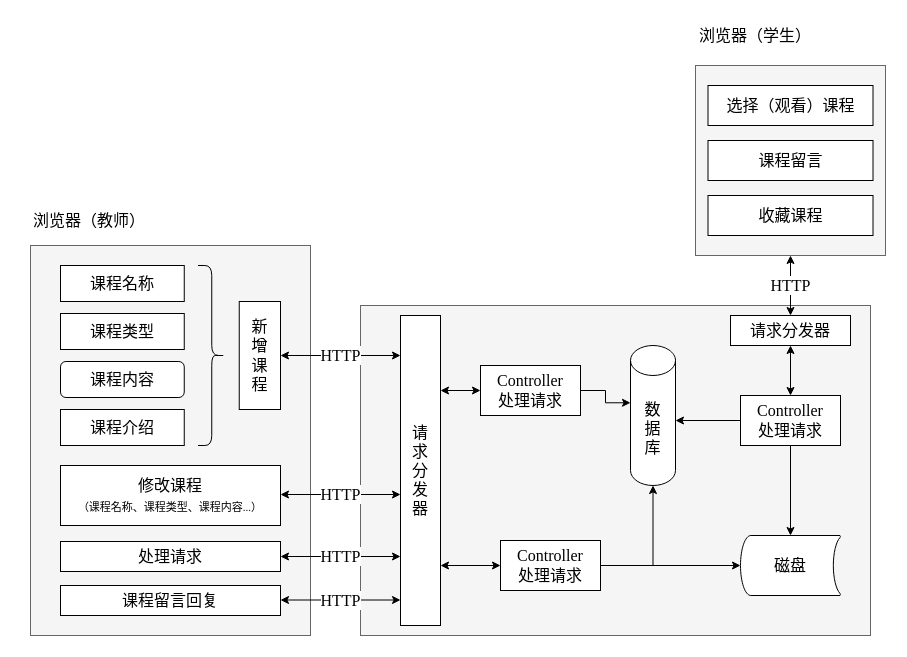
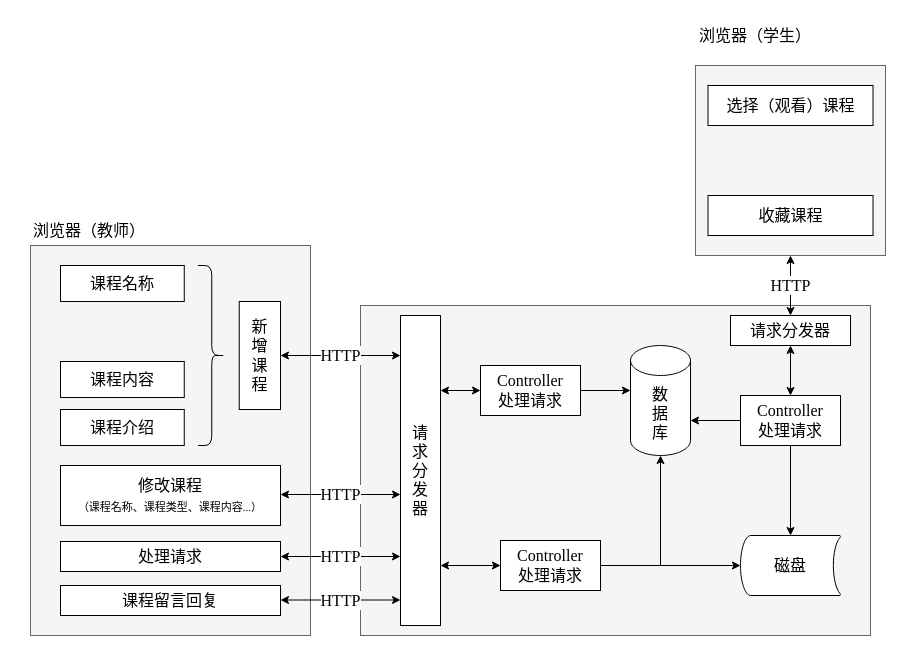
  <mxCell id="0" />
  <mxCell id="1" parent="0" />
  <mxCell id="2" value="" style="rounded=0;whiteSpace=wrap;html=1;fillColor=#f5f5f5;fontColor=#333333;strokeColor=#666666;fontFamily=宋体;fontSize=16;" vertex="1" parent="1"><mxGeometry x="30" y="245" width="280" height="390" as="geometry" /></mxCell>
- <mxCell id="3" value="浏览器（教师）" style="text;html=1;strokeColor=none;fillColor=none;align=center;verticalAlign=middle;whiteSpace=wrap;rounded=0;fontFamily=宋体;fontSize=16;" vertex="1" parent="1"><mxGeometry x="20" y="205" width="137.5" height="30" as="geometry" /></mxCell>
+ <mxCell id="3" value="浏览器（教师）" style="text;html=1;strokeColor=none;fillColor=none;align=center;verticalAlign=middle;whiteSpace=wrap;rounded=0;fontFamily=宋体;fontSize=16;" vertex="1" parent="1"><mxGeometry x="20" y="215" width="137.5" height="30" as="geometry" /></mxCell>
  <mxCell id="4" value="" style="group;fontSize=16;fontFamily=宋体;" vertex="1" connectable="0" parent="1"><mxGeometry x="60" y="265" width="220" height="180" as="geometry" /></mxCell>
  <mxCell id="5" value="课程名称" style="rounded=0;whiteSpace=wrap;html=1;fontFamily=宋体;fontSize=16;" vertex="1" parent="4"><mxGeometry width="123.75" height="36" as="geometry" /></mxCell>
- <mxCell id="6" value="课程类型" style="rounded=0;whiteSpace=wrap;html=1;fontFamily=宋体;fontSize=16;" vertex="1" parent="4"><mxGeometry y="48" width="123.75" height="36" as="geometry" /></mxCell>
- <mxCell id="7" value="课程内容" style="whiteSpace=wrap;html=1;fontFamily=宋体;fontSize=16;rounded=1;" vertex="1" parent="4"><mxGeometry y="96" width="123.75" height="36" as="geometry" /></mxCell>
+ <mxCell id="7" value="课程内容" style="rounded=0;whiteSpace=wrap;html=1;fontFamily=宋体;fontSize=16;" vertex="1" parent="4"><mxGeometry y="96" width="123.75" height="36" as="geometry" /></mxCell>
  <mxCell id="8" value="" style="shape=curlyBracket;whiteSpace=wrap;html=1;rounded=1;flipH=1;fontFamily=宋体;fontSize=16;" vertex="1" parent="4"><mxGeometry x="137.5" width="27.5" height="180" as="geometry" /></mxCell>
  <mxCell id="9" value="课程介绍" style="rounded=0;whiteSpace=wrap;html=1;fontFamily=宋体;fontSize=16;" vertex="1" parent="4"><mxGeometry y="144" width="123.75" height="36" as="geometry" /></mxCell>
  <mxCell id="10" value="新&lt;br style=&quot;font-size: 16px;&quot;&gt;增&lt;br style=&quot;font-size: 16px;&quot;&gt;课&lt;br style=&quot;font-size: 16px;&quot;&gt;程" style="rounded=0;whiteSpace=wrap;html=1;fontFamily=宋体;fontSize=16;" vertex="1" parent="4"><mxGeometry x="178.75" y="36" width="41.25" height="108" as="geometry" /></mxCell>
  <mxCell id="11" value="修改课程&lt;br style=&quot;font-size: 16px;&quot;&gt;&lt;font style=&quot;font-size: 11px;&quot;&gt;（课程名称、课程类型、课程内容...）&lt;/font&gt;" style="rounded=0;whiteSpace=wrap;html=1;fontFamily=宋体;fontSize=16;" vertex="1" parent="1"><mxGeometry x="60" y="465" width="220" height="60" as="geometry" /></mxCell>
  <mxCell id="12" value="处理请求" style="rounded=0;whiteSpace=wrap;html=1;fontFamily=宋体;fontSize=16;" vertex="1" parent="1"><mxGeometry x="60" y="541" width="220" height="30" as="geometry" /></mxCell>
  <mxCell id="13" value="" style="rounded=0;whiteSpace=wrap;html=1;fontFamily=宋体;fontSize=16;fillColor=#f5f5f5;fontColor=#333333;strokeColor=#666666;" vertex="1" parent="1"><mxGeometry x="360" y="305" width="510" height="330" as="geometry" /></mxCell>
  <mxCell id="14" value="请&lt;br&gt;求&lt;br&gt;分&lt;br&gt;发&lt;br&gt;器" style="rounded=0;whiteSpace=wrap;html=1;fontFamily=宋体;fontSize=16;" vertex="1" parent="1"><mxGeometry x="400" y="315" width="40" height="310" as="geometry" /></mxCell>
  <mxCell id="15" value="HTTP" style="endArrow=classic;startArrow=classic;html=1;rounded=0;fontFamily=Times New Roman;fontSize=16;exitX=1;exitY=0.5;exitDx=0;exitDy=0;" edge="1" parent="1" source="10"><mxGeometry width="50" height="50" relative="1" as="geometry"><mxPoint x="310" y="585" as="sourcePoint" /><mxPoint x="400" y="355" as="targetPoint" /></mxGeometry></mxCell>
  <mxCell id="16" value="HTTP" style="endArrow=classic;startArrow=classic;html=1;rounded=0;fontFamily=Times New Roman;fontSize=16;exitX=1;exitY=0.5;exitDx=0;exitDy=0;" edge="1" parent="1"><mxGeometry width="50" height="50" relative="1" as="geometry"><mxPoint x="280" y="494" as="sourcePoint" /><mxPoint x="400" y="494" as="targetPoint" /></mxGeometry></mxCell>
  <mxCell id="17" value="HTTP" style="endArrow=classic;startArrow=classic;html=1;rounded=0;fontFamily=Times New Roman;fontSize=16;exitX=1;exitY=0.5;exitDx=0;exitDy=0;" edge="1" parent="1"><mxGeometry width="50" height="50" relative="1" as="geometry"><mxPoint x="280" y="556" as="sourcePoint" /><mxPoint x="400" y="556" as="targetPoint" /></mxGeometry></mxCell>
  <mxCell id="18" style="edgeStyle=orthogonalEdgeStyle;rounded=0;orthogonalLoop=1;jettySize=auto;html=1;entryX=0;entryY=0.409;entryDx=0;entryDy=0;entryPerimeter=0;fontFamily=宋体;fontSize=16;" edge="1" parent="1" source="19" target="20"><mxGeometry relative="1" as="geometry" /></mxCell>
  <mxCell id="19" value="&lt;font&gt;&lt;font face=&quot;Times New Roman&quot;&gt;Controller&lt;/font&gt;&lt;br&gt;处理请求&lt;br&gt;&lt;/font&gt;" style="rounded=0;whiteSpace=wrap;html=1;fontFamily=宋体;fontSize=16;" vertex="1" parent="1"><mxGeometry x="480" y="365" width="100" height="50" as="geometry" /></mxCell>
- <mxCell id="20" value="数&lt;br&gt;据&lt;br&gt;库" style="shape=cylinder3;whiteSpace=wrap;html=1;boundedLbl=1;backgroundOutline=1;size=15;fontFamily=宋体;fontSize=16;" vertex="1" parent="1"><mxGeometry x="630" y="345" width="45" height="140" as="geometry" /></mxCell>
+ <mxCell id="20" value="数&lt;br&gt;据&lt;br&gt;库" style="shape=cylinder3;whiteSpace=wrap;html=1;boundedLbl=1;backgroundOutline=1;size=15;fontFamily=宋体;fontSize=16;" vertex="1" parent="1"><mxGeometry x="630" y="345" width="60" height="110" as="geometry" /></mxCell>
  <mxCell id="21" style="edgeStyle=orthogonalEdgeStyle;rounded=0;orthogonalLoop=1;jettySize=auto;html=1;fontFamily=宋体;fontSize=16;" edge="1" parent="1" source="23" target="24"><mxGeometry relative="1" as="geometry" /></mxCell>
  <mxCell id="22" style="edgeStyle=orthogonalEdgeStyle;rounded=0;orthogonalLoop=1;jettySize=auto;html=1;fontFamily=宋体;fontSize=16;" edge="1" parent="1" source="23" target="20"><mxGeometry relative="1" as="geometry"><mxPoint x="660" y="485" as="targetPoint" /></mxGeometry></mxCell>
  <mxCell id="23" value="&lt;font&gt;&lt;font face=&quot;Times New Roman&quot;&gt;Controller&lt;/font&gt;&lt;br&gt;处理请求&lt;br&gt;&lt;/font&gt;" style="rounded=0;whiteSpace=wrap;html=1;fontFamily=宋体;fontSize=16;" vertex="1" parent="1"><mxGeometry x="500" y="540" width="100" height="50" as="geometry" /></mxCell>
  <mxCell id="24" value="磁盘" style="strokeWidth=1;html=1;shape=mxgraph.flowchart.stored_data;whiteSpace=wrap;fontFamily=宋体;fontSize=16;spacing=2;" vertex="1" parent="1"><mxGeometry x="740" y="535" width="100" height="60" as="geometry" /></mxCell>
  <mxCell id="25" style="edgeStyle=orthogonalEdgeStyle;rounded=0;orthogonalLoop=1;jettySize=auto;html=1;entryX=1;entryY=0;entryDx=0;entryDy=75;entryPerimeter=0;fontFamily=宋体;fontSize=16;" edge="1" parent="1" source="27" target="20"><mxGeometry relative="1" as="geometry" /></mxCell>
  <mxCell id="26" style="edgeStyle=orthogonalEdgeStyle;rounded=0;orthogonalLoop=1;jettySize=auto;html=1;fontFamily=宋体;fontSize=16;" edge="1" parent="1" source="27" target="24"><mxGeometry relative="1" as="geometry" /></mxCell>
  <mxCell id="27" value="&lt;font&gt;&lt;font face=&quot;Times New Roman&quot;&gt;Controller&lt;/font&gt;&lt;br&gt;处理请求&lt;br&gt;&lt;/font&gt;" style="rounded=0;whiteSpace=wrap;html=1;fontFamily=宋体;fontSize=16;" vertex="1" parent="1"><mxGeometry x="740" y="395" width="100" height="50" as="geometry" /></mxCell>
  <mxCell id="28" value="请求分发器" style="rounded=0;whiteSpace=wrap;html=1;fontFamily=宋体;fontSize=16;strokeWidth=1;" vertex="1" parent="1"><mxGeometry x="730" y="315" width="120" height="30" as="geometry" /></mxCell>
  <mxCell id="29" value="" style="endArrow=classic;startArrow=classic;html=1;rounded=0;fontFamily=宋体;fontSize=16;entryX=0;entryY=0.5;entryDx=0;entryDy=0;" edge="1" parent="1" target="19"><mxGeometry width="50" height="50" relative="1" as="geometry"><mxPoint x="440" y="390" as="sourcePoint" /><mxPoint x="360" y="505" as="targetPoint" /></mxGeometry></mxCell>
  <mxCell id="30" value="" style="endArrow=classic;startArrow=classic;html=1;rounded=0;fontFamily=宋体;fontSize=16;" edge="1" parent="1" target="23"><mxGeometry width="50" height="50" relative="1" as="geometry"><mxPoint x="440" y="565" as="sourcePoint" /><mxPoint x="480" y="564.66" as="targetPoint" /></mxGeometry></mxCell>
  <mxCell id="31" value="" style="endArrow=classic;startArrow=classic;html=1;rounded=0;fontFamily=宋体;fontSize=16;entryX=0.5;entryY=1;entryDx=0;entryDy=0;exitX=0.5;exitY=0;exitDx=0;exitDy=0;" edge="1" parent="1" source="27" target="28"><mxGeometry width="50" height="50" relative="1" as="geometry"><mxPoint x="350" y="515" as="sourcePoint" /><mxPoint x="400" y="465" as="targetPoint" /></mxGeometry></mxCell>
  <mxCell id="32" value="HTTP" style="endArrow=classic;startArrow=classic;html=1;rounded=0;fontFamily=Times New Roman;fontSize=16;entryX=0.5;entryY=0;entryDx=0;entryDy=0;" edge="1" parent="1" source="33" target="28"><mxGeometry width="50" height="50" relative="1" as="geometry"><mxPoint x="710" y="265" as="sourcePoint" /><mxPoint x="830" y="264" as="targetPoint" /></mxGeometry></mxCell>
  <mxCell id="33" value="" style="rounded=0;whiteSpace=wrap;html=1;fontFamily=宋体;fontSize=16;strokeWidth=1;fillColor=#f5f5f5;fontColor=#333333;strokeColor=#666666;" vertex="1" parent="1"><mxGeometry x="695" y="65" width="190" height="190" as="geometry" /></mxCell>
  <mxCell id="34" value="选择（观看）课程" style="rounded=0;whiteSpace=wrap;html=1;fontFamily=宋体;fontSize=16;strokeWidth=1;" vertex="1" parent="1"><mxGeometry x="707.5" y="85" width="165" height="40" as="geometry" /></mxCell>
  <mxCell id="35" value="收藏课程" style="rounded=0;whiteSpace=wrap;html=1;fontFamily=宋体;fontSize=16;strokeWidth=1;" vertex="1" parent="1"><mxGeometry x="707.5" y="195" width="165" height="40" as="geometry" /></mxCell>
- <mxCell id="36" value="课程留言" style="rounded=0;whiteSpace=wrap;html=1;fontFamily=宋体;fontSize=16;strokeWidth=1;" vertex="1" parent="1"><mxGeometry x="707.5" y="140" width="165" height="40" as="geometry" /></mxCell>
  <mxCell id="37" value="浏览器（学生）" style="text;html=1;strokeColor=none;fillColor=none;align=center;verticalAlign=middle;whiteSpace=wrap;rounded=0;fontFamily=宋体;fontSize=16;" vertex="1" parent="1"><mxGeometry x="695" y="20" width="120" height="30" as="geometry" /></mxCell>
  <mxCell id="38" value="课程留言回复" style="rounded=0;whiteSpace=wrap;html=1;fontFamily=宋体;fontSize=16;" vertex="1" parent="1"><mxGeometry x="60" y="585" width="220" height="30" as="geometry" /></mxCell>
  <mxCell id="39" value="HTTP" style="endArrow=classic;startArrow=classic;html=1;rounded=0;fontFamily=Times New Roman;fontSize=16;exitX=1;exitY=0.5;exitDx=0;exitDy=0;" edge="1" parent="1"><mxGeometry width="50" height="50" relative="1" as="geometry"><mxPoint x="280" y="599.5" as="sourcePoint" /><mxPoint x="400" y="599.5" as="targetPoint" /></mxGeometry></mxCell>
